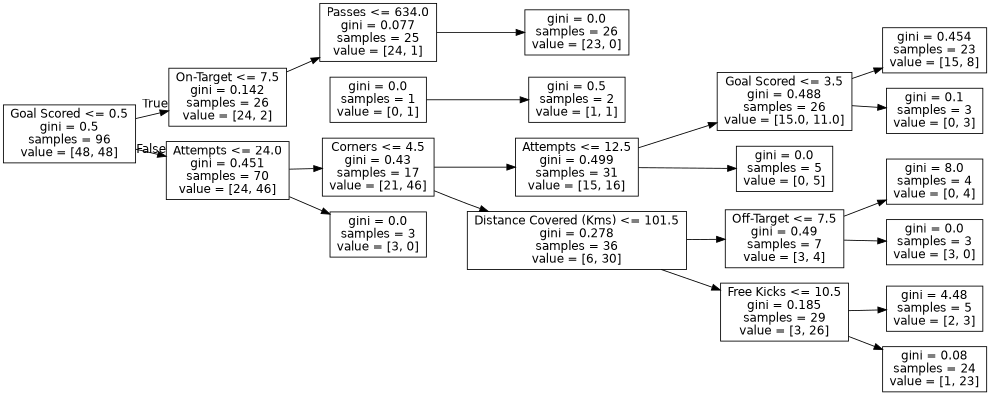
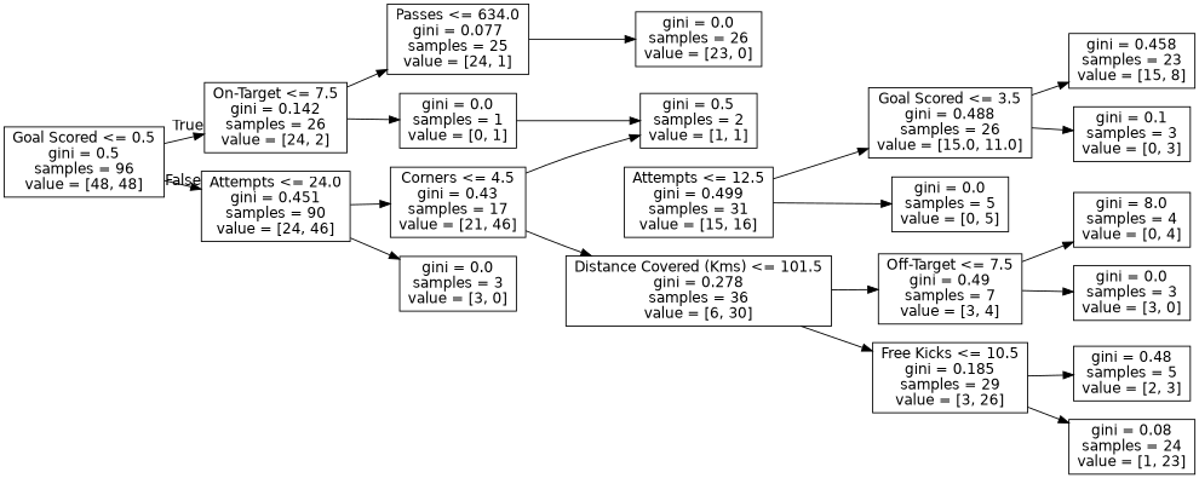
  digraph {
    rankdir=LR
    node [fontname=helvetica shape=box]
    edge [fontname=helvetica]
    n1 [label="Goal Scored <= 0.5\ngini = 0.5\nsamples = 96\nvalue = [48, 48]"]
    n2 [label="On-Target <= 7.5\ngini = 0.142\nsamples = 26\nvalue = [24, 2]"]
-   n3 [label="Attempts <= 24.0\ngini = 0.451\nsamples = 70\nvalue = [24, 46]"]
+   n3 [label="Attempts <= 24.0\ngini = 0.451\nsamples = 90\nvalue = [24, 46]"]
    n4 [label="Passes <= 634.0\ngini = 0.077\nsamples = 25\nvalue = [24, 1]"]
    n5 [label="gini = 0.0\nsamples = 1\nvalue = [0, 1]"]
    n6 [label="Corners <= 4.5\ngini = 0.43\nsamples = 17\nvalue = [21, 46]"]
    n7 [label="gini = 0.0\nsamples = 3\nvalue = [3, 0]"]
    n8 [label="gini = 0.0\nsamples = 26\nvalue = [23, 0]"]
    n9 [label="gini = 0.5\nsamples = 2\nvalue = [1, 1]"]
    n10 [label="Attempts <= 12.5\ngini = 0.499\nsamples = 31\nvalue = [15, 16]"]
    n11 [label="Distance Covered (Kms) <= 101.5\ngini = 0.278\nsamples = 36\nvalue = [6, 30]"]
    n12 [label="Goal Scored <= 3.5\ngini = 0.488\nsamples = 26\nvalue = [15.0, 11.0]"]
    n13 [label="gini = 0.0\nsamples = 5\nvalue = [0, 5]"]
    n14 [label="Off-Target <= 7.5\ngini = 0.49\nsamples = 7\nvalue = [3, 4]"]
    n15 [label="Free Kicks <= 10.5\ngini = 0.185\nsamples = 29\nvalue = [3, 26]"]
-   n16 [label="gini = 0.454\nsamples = 23\nvalue = [15, 8]"]
+   n16 [label="gini = 0.458\nsamples = 23\nvalue = [15, 8]"]
    n17 [label="gini = 0.1\nsamples = 3\nvalue = [0, 3]"]
    n18 [label="gini = 8.0\nsamples = 4\nvalue = [0, 4]"]
    n19 [label="gini = 0.0\nsamples = 3\nvalue = [3, 0]"]
-   n20 [label="gini = 4.48\nsamples = 5\nvalue = [2, 3]"]
+   n20 [label="gini = 0.48\nsamples = 5\nvalue = [2, 3]"]
    n21 [label="gini = 0.08\nsamples = 24\nvalue = [1, 23]"]
    n1 -> n2 [headlabel=True labelangle=45 labeldistance=2.5]
    n1 -> n3 [headlabel=False labelangle=-45 labeldistance=2.5]
    n2 -> n4
+   n2 -> n5
    n3 -> n6
    n3 -> n7
    n4 -> n8
    n5 -> n9
-   n6 -> n10
+   n6 -> n9
    n6 -> n11
    n10 -> n12
    n10 -> n13
    n11 -> n14
    n11 -> n15
    n12 -> n16
    n12 -> n17
    n14 -> n18
    n14 -> n19
    n15 -> n20
    n15 -> n21
  }
